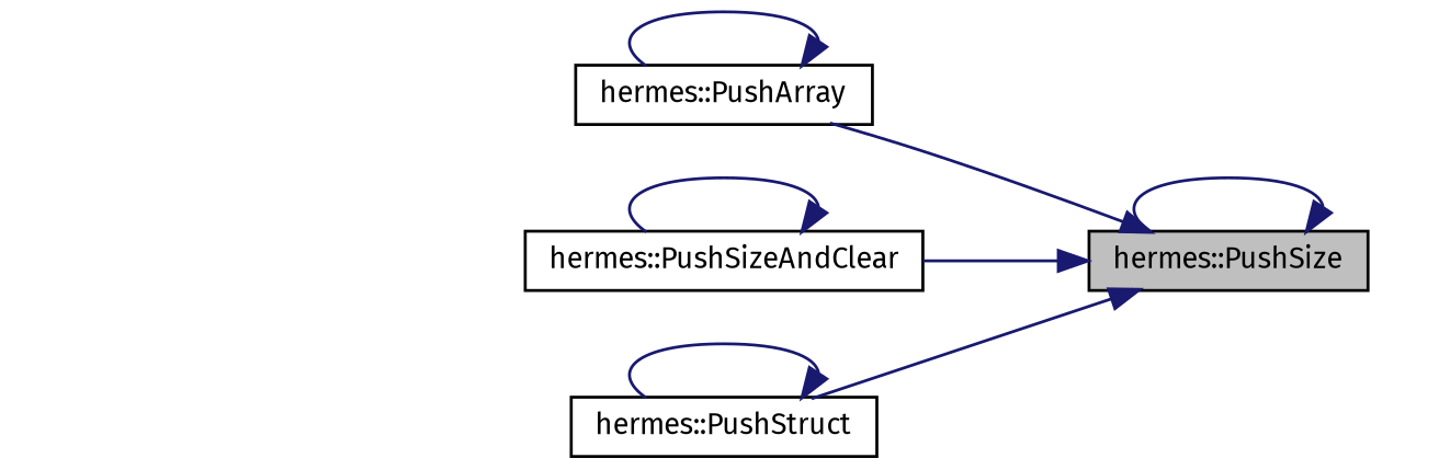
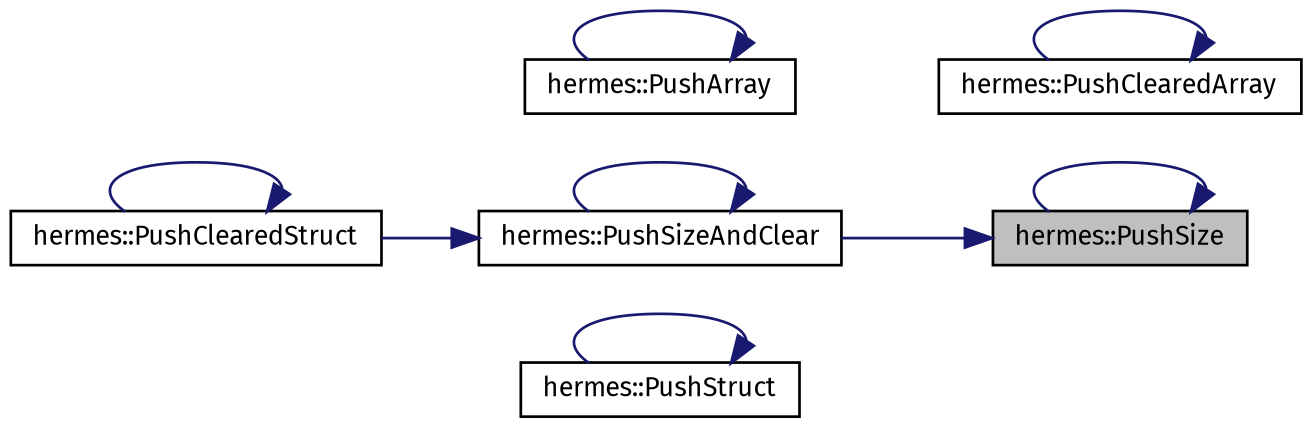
  digraph {
    fontname="Fira Sans"
    rankdir=RL
    node [color=black fillcolor=white fontname="Fira Sans" fontsize=10 shape=record style=filled]
    edge [color=midnightblue dir=back fontname="Fira Sans" fontsize=10 labelfontname=Helvetica labelfontsize=10 style=solid]
    n1 [fillcolor=grey75 fontcolor=black height=0.2 label="hermes::PushSize" width=0.4]
    n2 [height=0.2 label="hermes::PushArray" width=0.4]
    n3 [height=0.2 label="hermes::PushSizeAndClear" width=0.4]
    n4 [height=0.2 label="hermes::PushStruct" width=0.4]
+   n5 [height=0.2 label="hermes::PushClearedStruct" width=0.4]
+   n6 [height=0.2 label="hermes::PushClearedArray" width=0.4]
    n1 -> n1
-   n1 -> n2
    n1 -> n3
-   n1 -> n4
    n2 -> n2
    n3 -> n3
+   n3 -> n5
    n4 -> n4
+   n5 -> n5
+   n6 -> n6
  }
